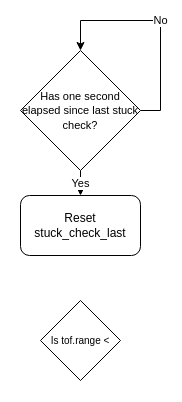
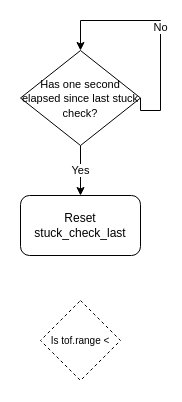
  <mxCell id="0" />
  <mxCell id="1" parent="0" />
  <mxCell id="2" value="Yes" style="edgeStyle=orthogonalEdgeStyle;rounded=0;orthogonalLoop=1;jettySize=auto;html=1;exitX=0.5;exitY=1;exitDx=0;exitDy=0;entryX=0.5;entryY=0;entryDx=0;entryDy=0;" edge="1" parent="1" source="3" target="6"><mxGeometry relative="1" as="geometry" /></mxCell>
- <mxCell id="3" value="&lt;font style=&quot;font-size: 11px&quot;&gt;Has one second elapsed since last stuck check?&lt;/font&gt;" style="rhombus;whiteSpace=wrap;html=1;" vertex="1" parent="1"><mxGeometry x="20" y="50" width="120" height="120" as="geometry" /></mxCell>
+ <mxCell id="3" value="&lt;font style=&quot;font-size: 11px&quot;&gt;Has one second elapsed since last stuck check?&lt;/font&gt;" style="rhombus;whiteSpace=wrap;html=1;" vertex="1" parent="1"><mxGeometry x="20" y="50" width="120" height="95" as="geometry" /></mxCell>
  <mxCell id="4" value="No" style="edgeStyle=orthogonalEdgeStyle;rounded=0;orthogonalLoop=1;jettySize=auto;html=1;exitX=1;exitY=0.5;exitDx=0;exitDy=0;entryX=0.5;entryY=0;entryDx=0;entryDy=0;" edge="1" parent="1" source="3" target="3"><mxGeometry relative="1" as="geometry"><Array as="points"><mxPoint x="160" y="110" /><mxPoint x="160" y="20" /><mxPoint x="80" y="20" /></Array></mxGeometry></mxCell>
- <mxCell id="5" value="&lt;font style=&quot;font-size: 10px&quot;&gt;Is tof.range &amp;lt;&lt;/font&gt;" style="rhombus;whiteSpace=wrap;html=1;" vertex="1" parent="1"><mxGeometry x="40" y="300" width="80" height="80" as="geometry" /></mxCell>
+ <mxCell id="5" value="&lt;font style=&quot;font-size: 10px&quot;&gt;Is tof.range &amp;lt;&lt;/font&gt;" style="rhombus;whiteSpace=wrap;html=1;dashed=1;" vertex="1" parent="1"><mxGeometry x="40" y="300" width="80" height="80" as="geometry" /></mxCell>
  <mxCell id="6" value="Reset stuck_check_last" style="rounded=1;whiteSpace=wrap;html=1;" vertex="1" parent="1"><mxGeometry x="20" y="195" width="120" height="60" as="geometry" /></mxCell>
